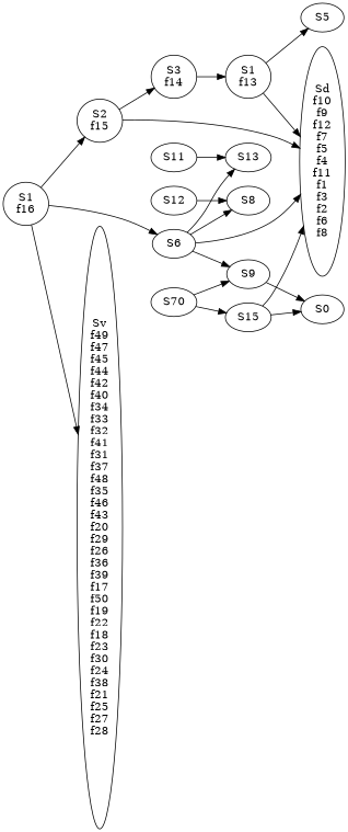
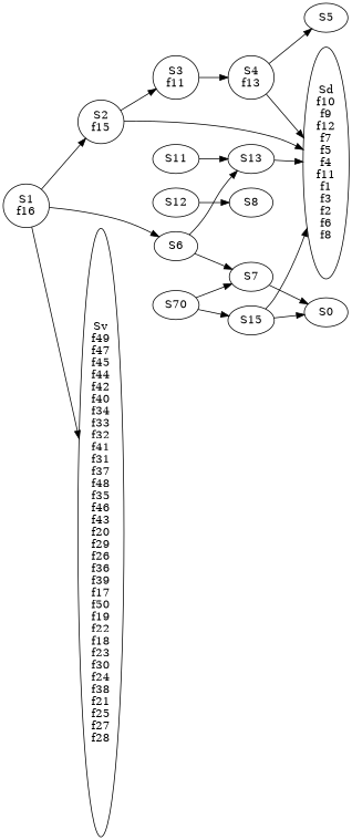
  digraph {
    rankdir=LR
    n1 [label=S15]
    n2 [label=S0]
    n3 [label="Sd\nf10\nf9\nf12\nf7\nf5\nf4\nf11\nf1\nf3\nf2\nf6\nf8"]
    n4 [label=S13]
    n5 [label=S6]
-   n6 [label=S9]
+   n6 [label=S7]
    n7 [label=S8]
    n8 [label="S2\nf15"]
-   n9 [label="S3\nf14"]
-   n10 [label="S1\nf13"]
+   n9 [label="S3\nf11"]
+   n10 [label="S4\nf13"]
    n11 [label=S5]
    n12 [label="S1\nf16"]
    n13 [label="Sv\nf49\nf47\nf45\nf44\nf42\nf40\nf34\nf33\nf32\nf41\nf31\nf37\nf48\nf35\nf46\nf43\nf20\nf29\nf26\nf36\nf39\nf17\nf50\nf19\nf22\nf18\nf23\nf30\nf24\nf38\nf21\nf25\nf27\nf28"]
    n14 [label=S12]
    n15 [label=S70]
    n16 [label=S11]
    n1 -> n2
    n1 -> n3
-   n5 -> n3
+   n4 -> n3
    n5 -> n4
    n5 -> n6
-   n5 -> n7
    n6 -> n2
    n8 -> n3
    n8 -> n9
    n9 -> n10
    n10 -> n3
    n10 -> n11
    n12 -> n5
    n12 -> n8
    n12 -> n13
    n14 -> n7
    n15 -> n1
    n15 -> n6
    n16 -> n4
  }
